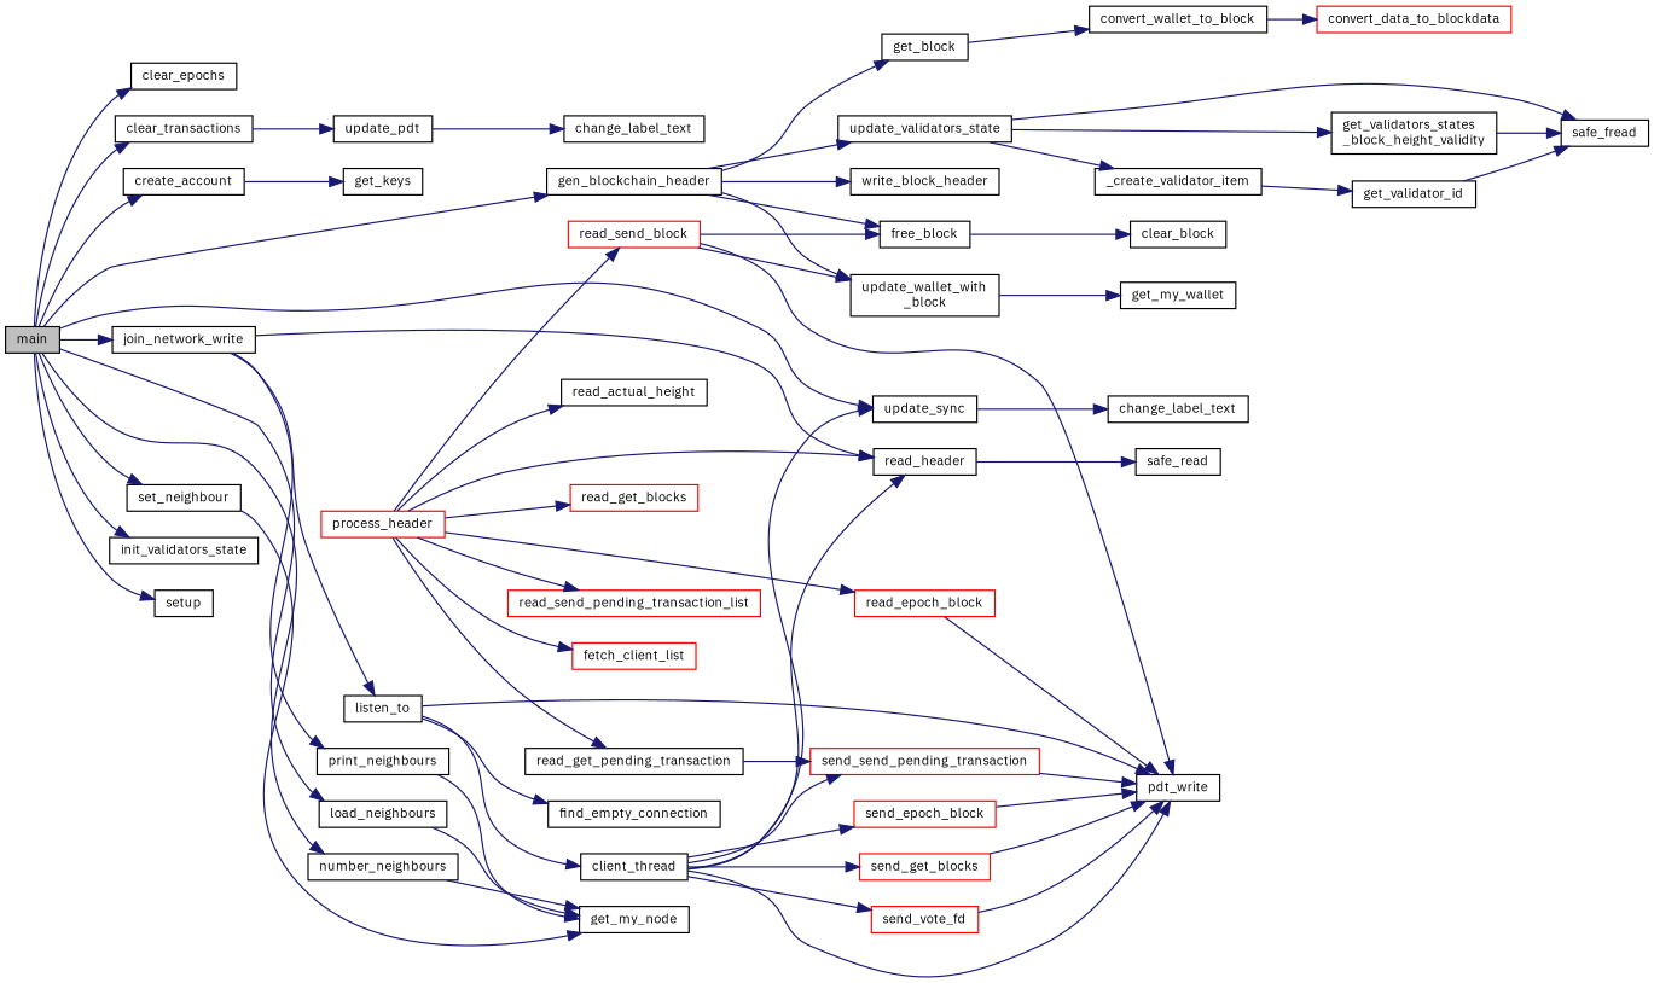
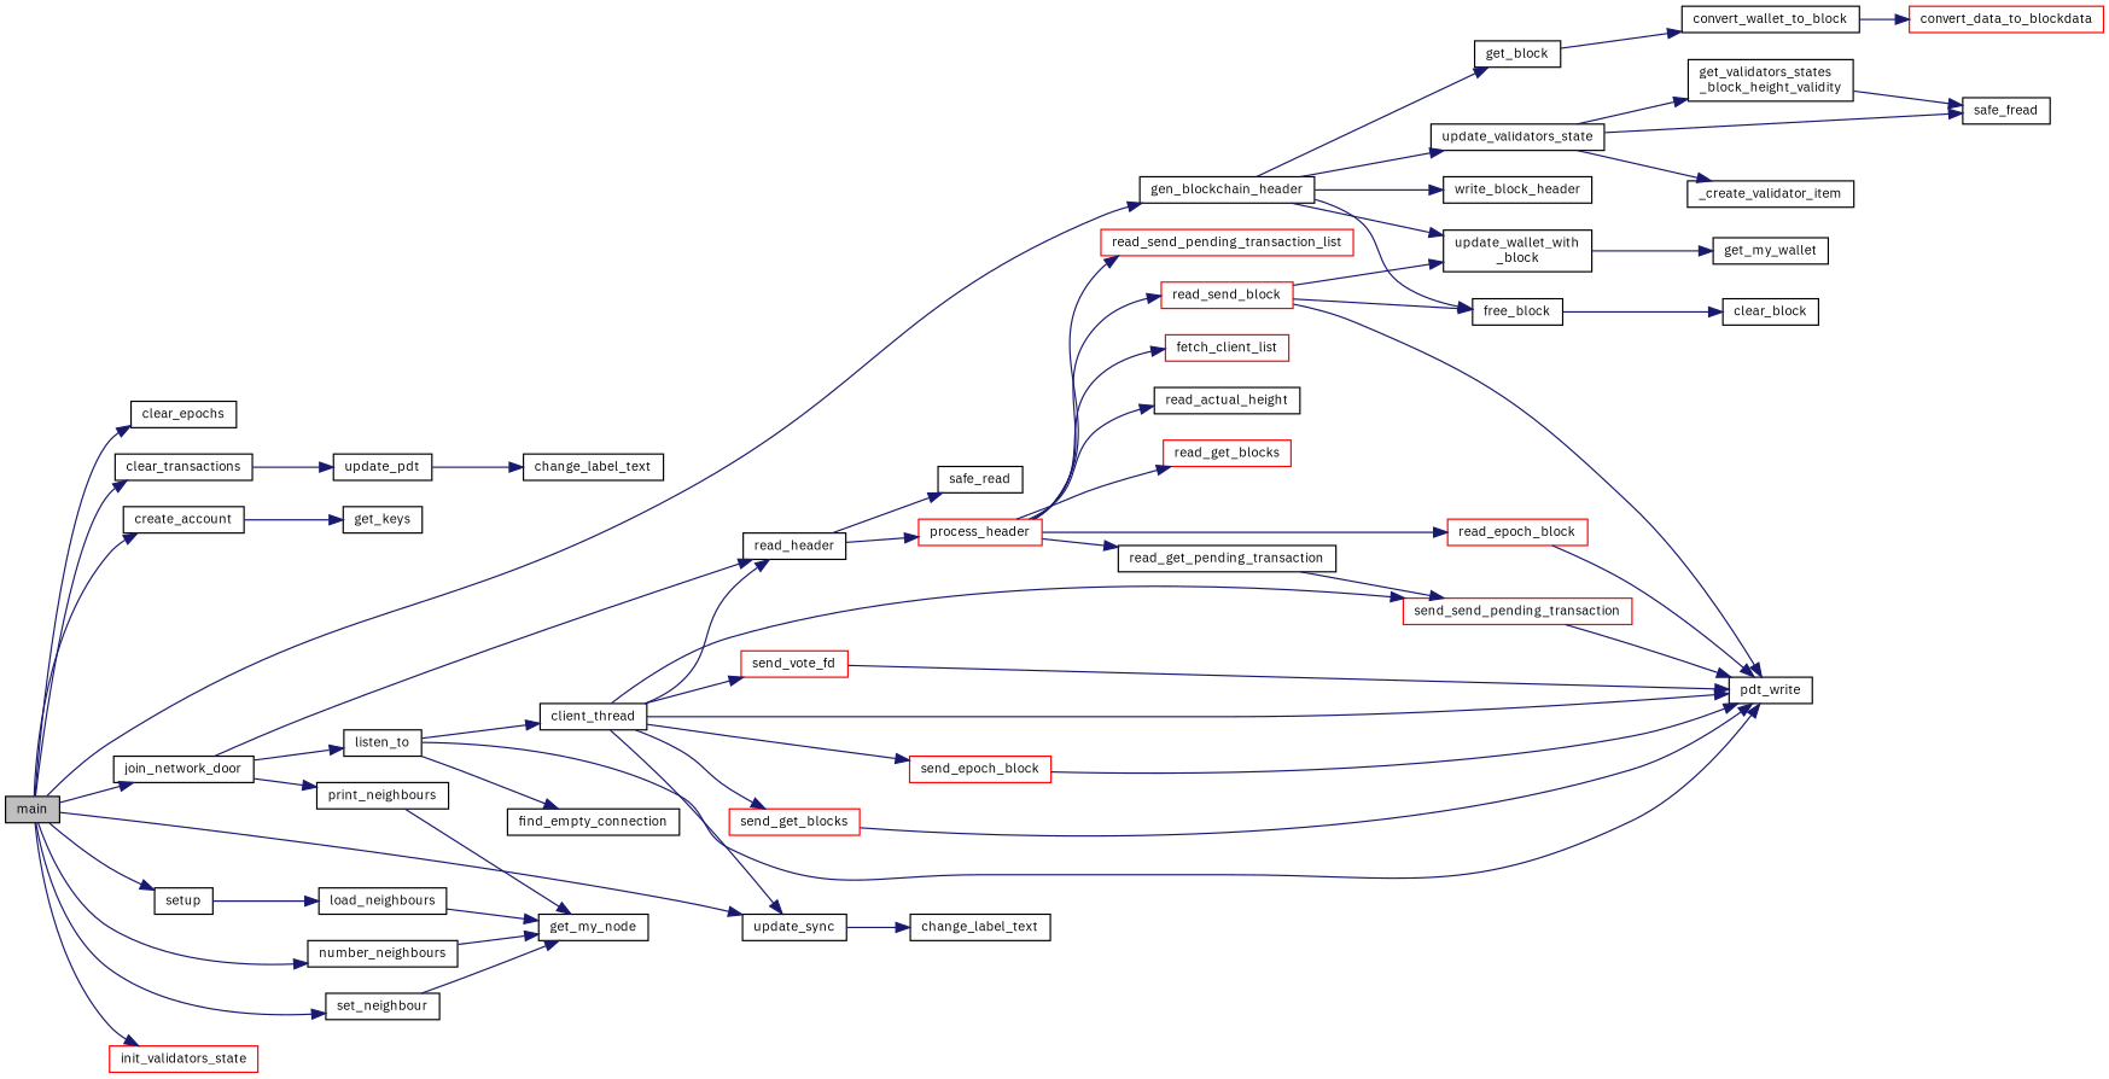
  digraph {
    fontname="IBM Plex Sans"
    rankdir=LR
    node [color=black fillcolor=white fontname="IBM Plex Sans" fontsize=10 shape=record style=filled]
    edge [color=midnightblue fontname="IBM Plex Sans" fontsize=10 labelfontname=Helvetica labelfontsize=10 style=solid]
    n1 [fillcolor=grey75 fontcolor=black height=0.2 label=main width=0.4]
    n2 [height=0.2 label=clear_epochs width=0.4]
    n3 [height=0.2 label=clear_transactions width=0.4]
    n4 [height=0.2 label=create_account width=0.4]
    n5 [height=0.2 label=gen_blockchain_header width=0.4]
-   n6 [height=0.2 label=init_validators_state width=0.4]
-   n7 [height=0.2 label=join_network_write width=0.4]
+   n6 [color=red height=0.2 label=init_validators_state width=0.4]
+   n7 [height=0.2 label=join_network_door width=0.4]
    n8 [height=0.2 label=update_sync width=0.4]
    n9 [height=0.2 label=load_neighbours width=0.4]
    n10 [height=0.2 label=number_neighbours width=0.4]
    n11 [height=0.2 label=set_neighbour width=0.4]
    n12 [height=0.2 label=setup width=0.4]
    n13 [height=0.2 label=update_pdt width=0.4]
    n14 [height=0.2 label=get_keys width=0.4]
    n15 [height=0.2 label=free_block width=0.4]
    n16 [height=0.2 label=get_block width=0.4]
    n17 [height=0.2 label=update_validators_state width=0.4]
    n18 [height=0.2 label="update_wallet_with\l_block" width=0.4]
    n19 [height=0.2 label=write_block_header width=0.4]
    n20 [height=0.2 label=listen_to width=0.4]
    n21 [height=0.2 label=read_header width=0.4]
    n22 [height=0.2 label=print_neighbours width=0.4]
    n23 [height=0.2 label=change_label_text width=0.4]
    n24 [height=0.2 label=get_my_node width=0.4]
    n25 [height=0.2 label=change_label_text width=0.4]
    n26 [height=0.2 label=clear_block width=0.4]
    n27 [height=0.2 label=convert_wallet_to_block width=0.4]
    n28 [height=0.2 label=_create_validator_item width=0.4]
    n29 [height=0.2 label=safe_fread width=0.4]
    n30 [height=0.2 label="get_validators_states\l_block_height_validity" width=0.4]
    n31 [height=0.2 label=get_my_wallet width=0.4]
    n32 [color=red height=0.2 label=convert_data_to_blockdata width=0.4]
-   n33 [height=0.2 label=get_validator_id width=0.4]
    n34 [height=0.2 label=client_thread width=0.4]
    n35 [height=0.2 label=pdt_write width=0.4]
    n36 [height=0.2 label=find_empty_connection width=0.4]
    n37 [color=red height=0.2 label=process_header width=0.4]
    n38 [height=0.2 label=safe_read width=0.4]
    n39 [color=red height=0.2 label=send_send_pending_transaction width=0.4]
    n40 [color=red height=0.2 label=send_epoch_block width=0.4]
    n41 [color=red height=0.2 label=send_get_blocks width=0.4]
    n42 [color=red height=0.2 label=send_vote_fd width=0.4]
    n43 [color=red height=0.2 label=fetch_client_list width=0.4]
    n44 [height=0.2 label=read_actual_height width=0.4]
    n45 [color=red height=0.2 label=read_epoch_block width=0.4]
    n46 [color=red height=0.2 label=read_get_blocks width=0.4]
    n47 [height=0.2 label=read_get_pending_transaction width=0.4]
    n48 [color=red height=0.2 label=read_send_block width=0.4]
    n49 [color=red height=0.2 label=read_send_pending_transaction_list width=0.4]
    n1 -> n2
    n1 -> n3
    n1 -> n4
    n1 -> n5
    n1 -> n6
    n1 -> n7
    n1 -> n8
-   n1 -> n9
+   n12 -> n9
    n1 -> n10
    n1 -> n11
    n1 -> n12
    n3 -> n13
    n4 -> n14
    n5 -> n15
    n5 -> n16
    n5 -> n17
    n5 -> n18
    n5 -> n19
    n7 -> n20
    n7 -> n21
    n7 -> n22
    n8 -> n23
    n9 -> n24
    n10 -> n24
    n11 -> n24
    n13 -> n25
    n15 -> n26
    n16 -> n27
    n17 -> n28
    n17 -> n29
    n17 -> n30
    n18 -> n31
    n20 -> n34
    n20 -> n35
    n20 -> n36
-   n37 -> n21
+   n21 -> n37
    n21 -> n38
    n22 -> n24
    n27 -> n32
-   n28 -> n33
    n30 -> n29
-   n33 -> n29
    n34 -> n8
    n34 -> n21
    n34 -> n35
    n34 -> n39
    n34 -> n40
    n34 -> n41
    n34 -> n42
    n37 -> n43
    n37 -> n44
    n37 -> n45
    n37 -> n46
    n37 -> n47
    n37 -> n48
    n37 -> n49
    n39 -> n35
    n40 -> n35
    n41 -> n35
    n42 -> n35
    n45 -> n35
    n47 -> n39
    n48 -> n15
    n48 -> n18
    n48 -> n35
  }
